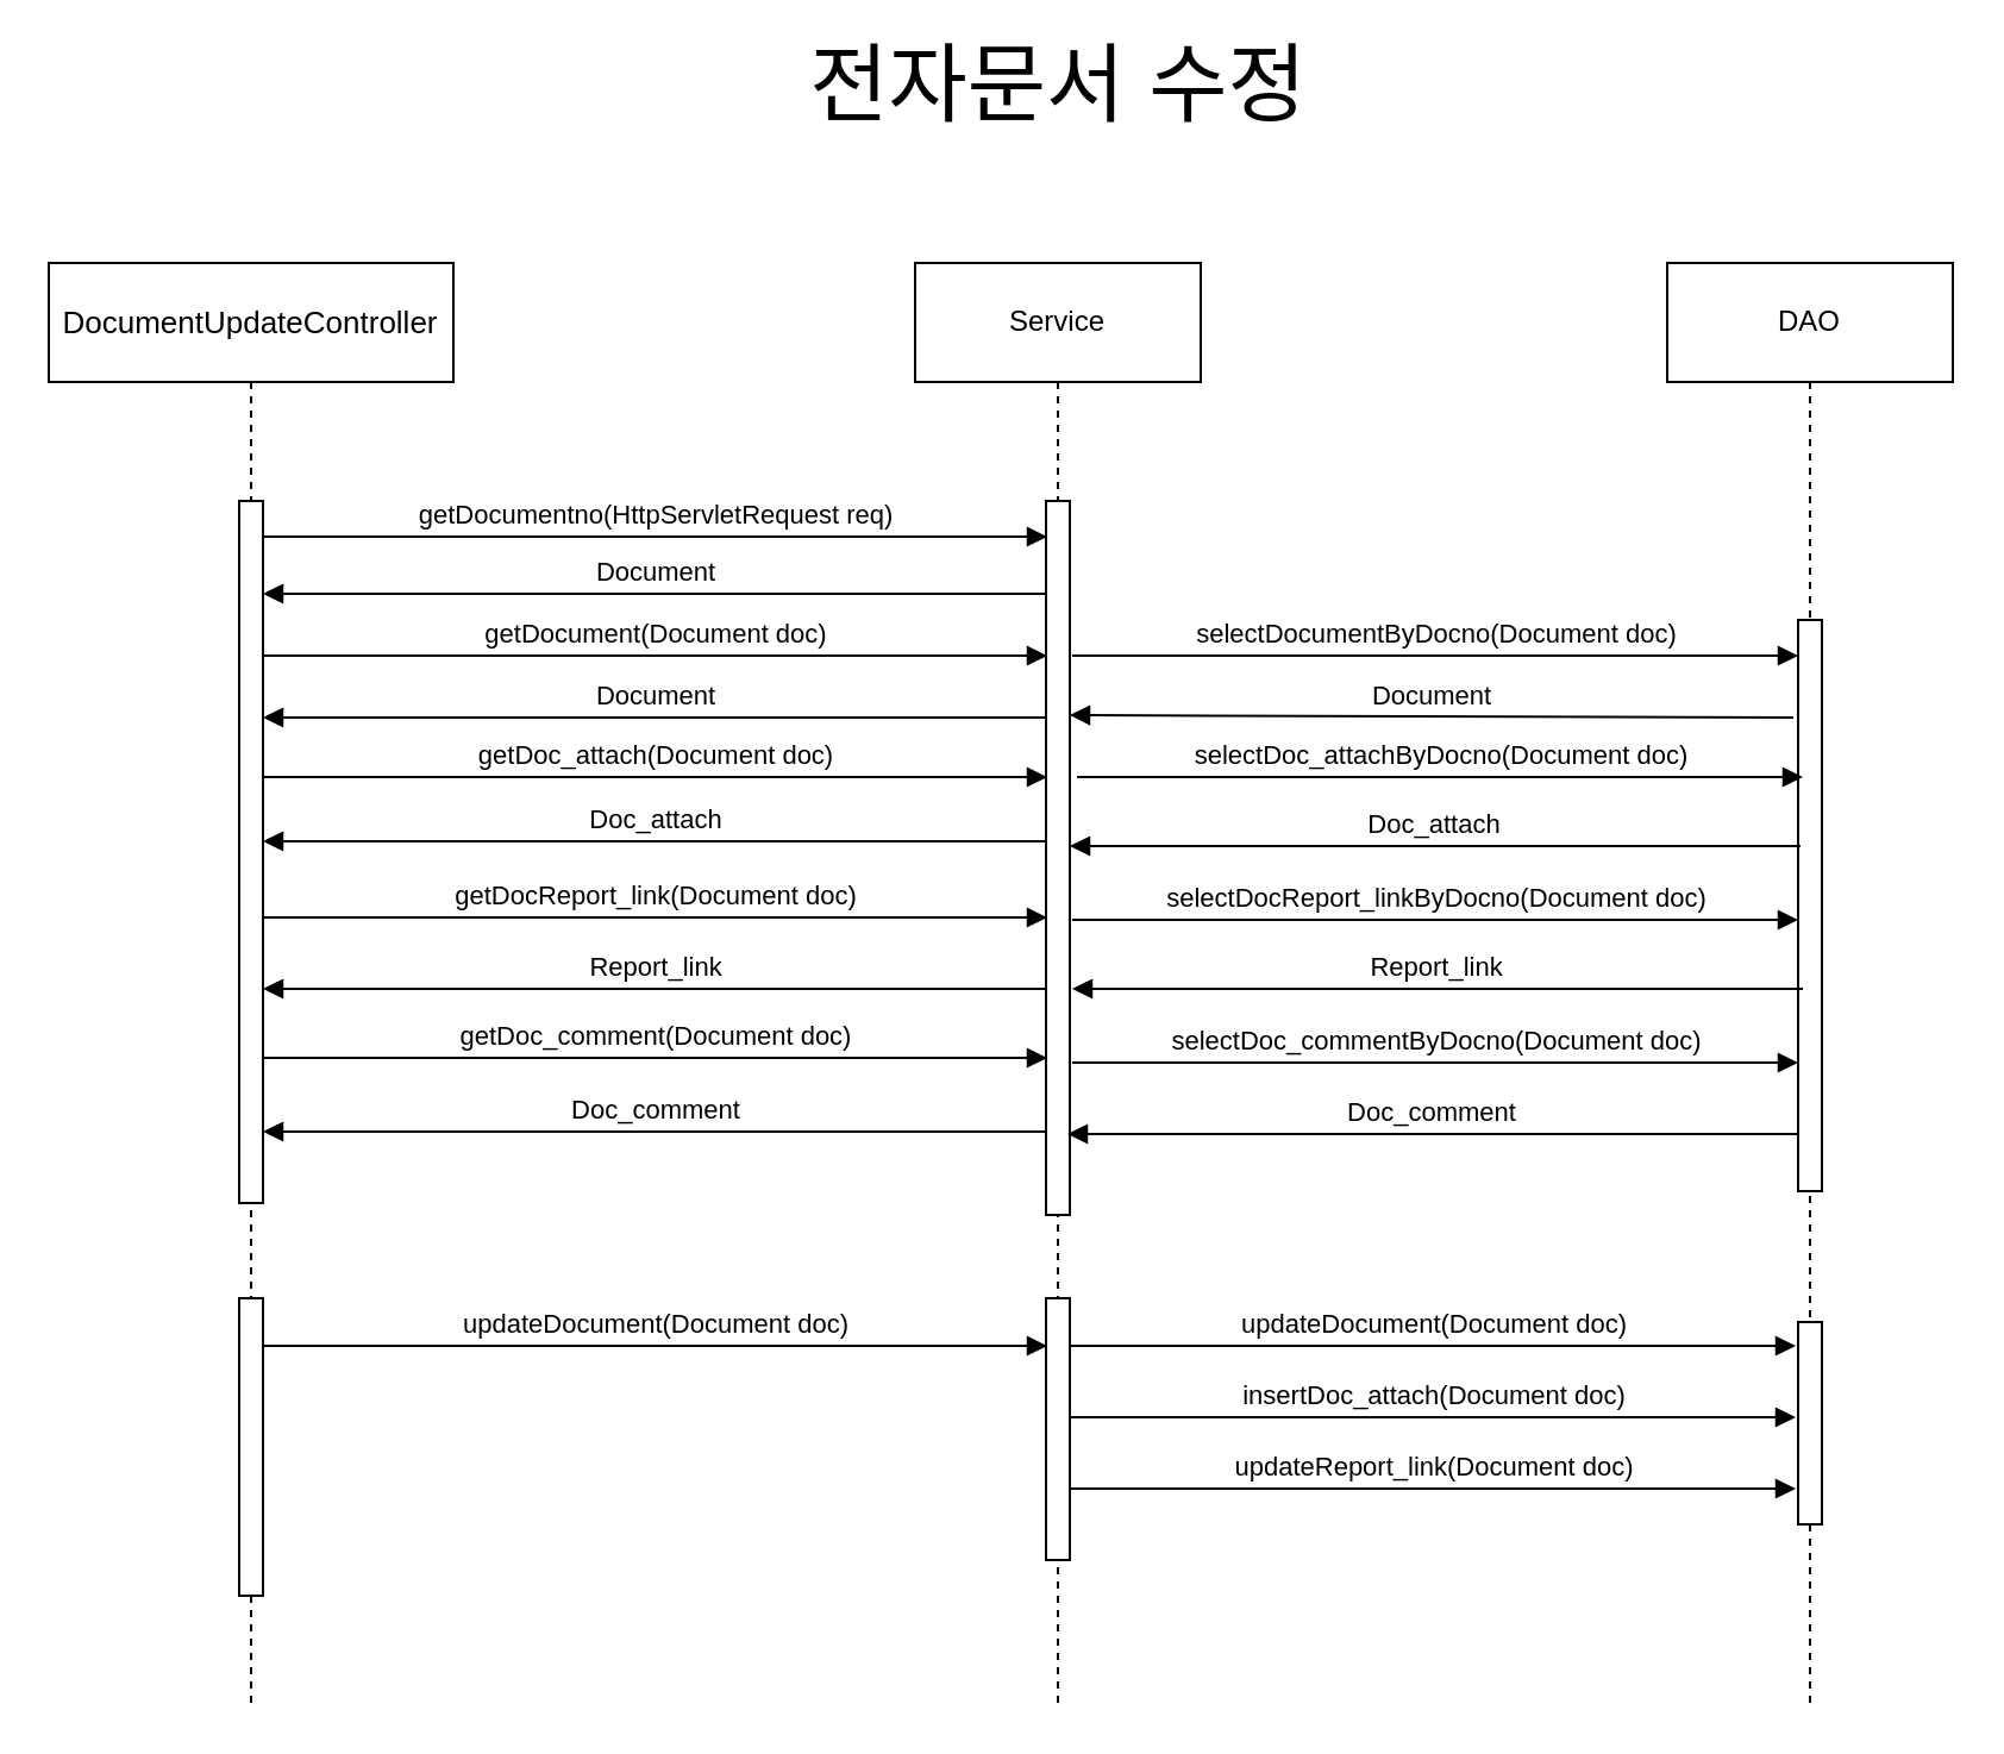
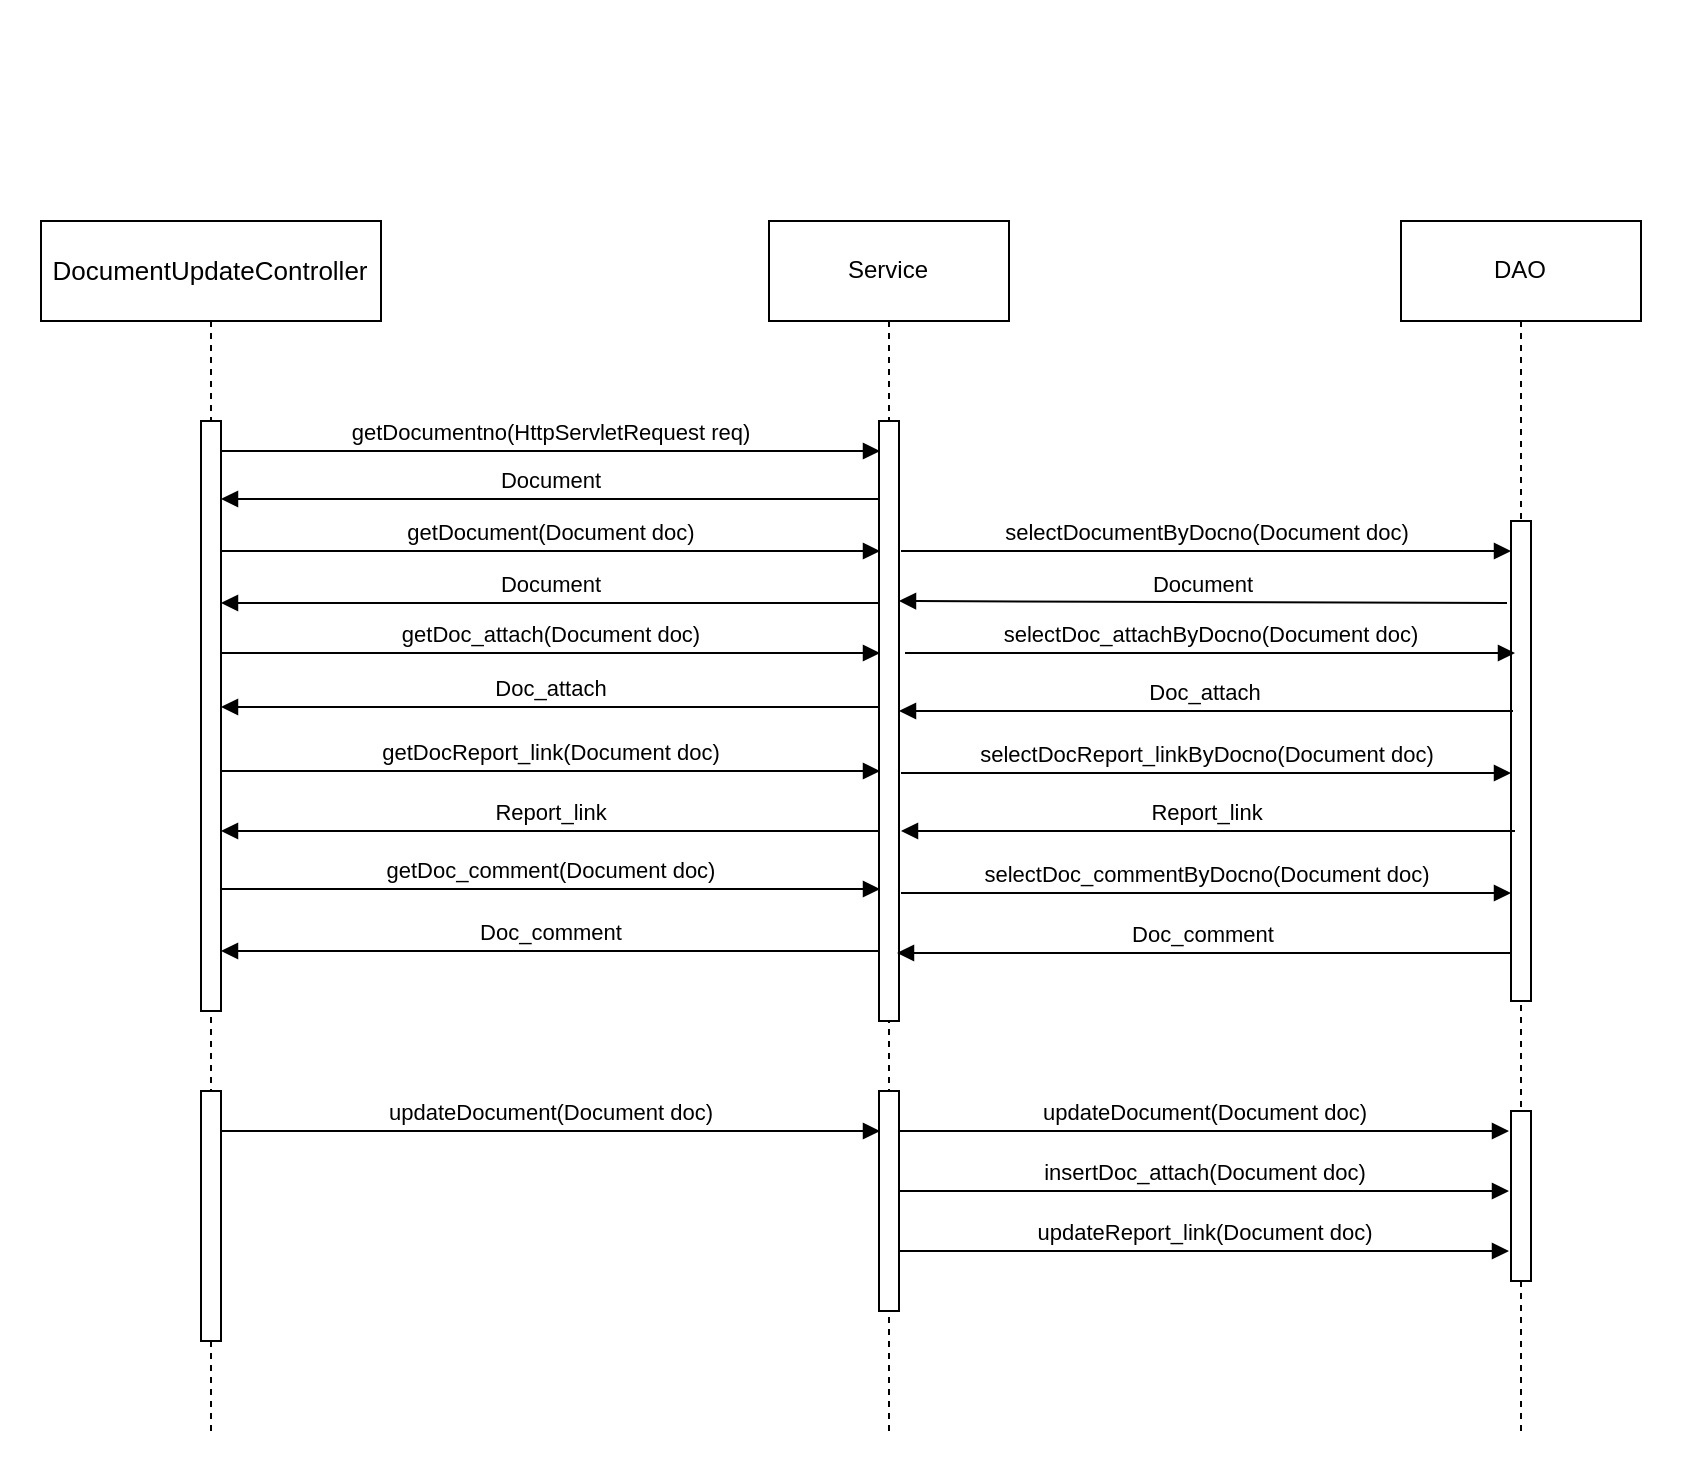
  <mxCell id="0" />
  <mxCell id="1" parent="0" />
- <mxCell id="2" value="&lt;font style=&quot;font-size: 36px&quot;&gt;전자문서 수정&lt;/font&gt;" style="text;html=1;resizable=0;autosize=1;align=center;verticalAlign=middle;points=[];fillColor=none;strokeColor=none;rounded=0;" vertex="1" parent="1"><mxGeometry x="324" y="20" width="240" height="30" as="geometry" /></mxCell>
  <mxCell id="3" value="&lt;span style=&quot;font-family: &amp;#34;arial&amp;#34; ; font-size: 13px ; text-align: left ; background-color: rgb(255 , 255 , 255)&quot;&gt;DocumentUpdateController&lt;/span&gt;" style="shape=umlLifeline;perimeter=lifelinePerimeter;whiteSpace=wrap;html=1;container=1;collapsible=0;recursiveResize=0;outlineConnect=0;size=50;" vertex="1" parent="1"><mxGeometry x="20" y="110" width="170" height="605" as="geometry" /></mxCell>
  <mxCell id="4" value="" style="html=1;points=[];perimeter=orthogonalPerimeter;" vertex="1" parent="3"><mxGeometry x="80" y="435" width="10" height="125" as="geometry" /></mxCell>
  <mxCell id="5" value="Service" style="shape=umlLifeline;perimeter=lifelinePerimeter;whiteSpace=wrap;html=1;container=1;collapsible=0;recursiveResize=0;outlineConnect=0;size=50;" vertex="1" parent="1"><mxGeometry x="384" y="110" width="120" height="605" as="geometry" /></mxCell>
  <mxCell id="6" value="" style="html=1;points=[];perimeter=orthogonalPerimeter;" vertex="1" parent="5"><mxGeometry x="55" y="100" width="10" height="300" as="geometry" /></mxCell>
  <mxCell id="7" value="DAO" style="shape=umlLifeline;perimeter=lifelinePerimeter;whiteSpace=wrap;html=1;container=1;collapsible=0;recursiveResize=0;outlineConnect=0;size=50;" vertex="1" parent="1"><mxGeometry x="700" y="110" width="120" height="605" as="geometry" /></mxCell>
  <mxCell id="8" value="" style="html=1;points=[];perimeter=orthogonalPerimeter;" vertex="1" parent="7"><mxGeometry x="55" y="150" width="10" height="240" as="geometry" /></mxCell>
  <mxCell id="9" value="" style="html=1;points=[];perimeter=orthogonalPerimeter;" vertex="1" parent="7"><mxGeometry x="55" y="445" width="10" height="85" as="geometry" /></mxCell>
  <mxCell id="10" value="getDocumentno(HttpServletRequest req)" style="html=1;verticalAlign=bottom;endArrow=block;" edge="1" parent="1" source="11"><mxGeometry width="80" relative="1" as="geometry"><mxPoint x="119.667" y="225" as="sourcePoint" /><mxPoint x="439.5" y="225" as="targetPoint" /></mxGeometry></mxCell>
  <mxCell id="11" value="" style="html=1;points=[];perimeter=orthogonalPerimeter;" vertex="1" parent="1"><mxGeometry x="100" y="210" width="10" height="295" as="geometry" /></mxCell>
  <mxCell id="12" value="selectDocumentByDocno(Document doc)" style="html=1;verticalAlign=bottom;endArrow=block;" edge="1" parent="1"><mxGeometry width="80" relative="1" as="geometry"><mxPoint x="450" y="275" as="sourcePoint" /><mxPoint x="755" y="275" as="targetPoint" /><Array as="points"><mxPoint x="700" y="275" /></Array></mxGeometry></mxCell>
  <mxCell id="13" value="getDocument(Document doc)" style="html=1;verticalAlign=bottom;endArrow=block;" edge="1" parent="1"><mxGeometry width="80" relative="1" as="geometry"><mxPoint x="110" y="275" as="sourcePoint" /><mxPoint x="439.5" y="275" as="targetPoint" /></mxGeometry></mxCell>
  <mxCell id="14" value="Document" style="html=1;verticalAlign=bottom;endArrow=block;entryX=1.1;entryY=0.755;entryDx=0;entryDy=0;entryPerimeter=0;" edge="1" parent="1"><mxGeometry width="80" relative="1" as="geometry"><mxPoint x="438.5" y="301" as="sourcePoint" /><mxPoint x="110" y="301" as="targetPoint" /></mxGeometry></mxCell>
  <mxCell id="15" value="getDoc_attach(Document doc)" style="html=1;verticalAlign=bottom;endArrow=block;" edge="1" parent="1"><mxGeometry width="80" relative="1" as="geometry"><mxPoint x="110" y="326" as="sourcePoint" /><mxPoint x="439.5" y="326" as="targetPoint" /></mxGeometry></mxCell>
  <mxCell id="16" value="Doc_attach" style="html=1;verticalAlign=bottom;endArrow=block;entryX=1.1;entryY=0.755;entryDx=0;entryDy=0;entryPerimeter=0;" edge="1" parent="1"><mxGeometry width="80" relative="1" as="geometry"><mxPoint x="438.5" y="353" as="sourcePoint" /><mxPoint x="110" y="353" as="targetPoint" /></mxGeometry></mxCell>
  <mxCell id="17" value="selectDoc_attachByDocno(Document doc)" style="html=1;verticalAlign=bottom;endArrow=block;" edge="1" parent="1"><mxGeometry width="80" relative="1" as="geometry"><mxPoint x="452" y="326" as="sourcePoint" /><mxPoint x="757" y="326" as="targetPoint" /><Array as="points"><mxPoint x="702" y="326" /></Array></mxGeometry></mxCell>
  <mxCell id="18" value="Doc_attach" style="html=1;verticalAlign=bottom;endArrow=block;exitX=0.2;exitY=0.65;exitDx=0;exitDy=0;exitPerimeter=0;" edge="1" parent="1"><mxGeometry width="80" relative="1" as="geometry"><mxPoint x="756" y="355" as="sourcePoint" /><mxPoint x="449" y="355" as="targetPoint" /></mxGeometry></mxCell>
  <mxCell id="19" value="getDocReport_link(Document doc)" style="html=1;verticalAlign=bottom;endArrow=block;" edge="1" parent="1"><mxGeometry width="80" relative="1" as="geometry"><mxPoint x="110" y="385" as="sourcePoint" /><mxPoint x="439.5" y="385" as="targetPoint" /></mxGeometry></mxCell>
  <mxCell id="20" value="selectDocReport_linkByDocno(Document doc)" style="html=1;verticalAlign=bottom;endArrow=block;" edge="1" parent="1"><mxGeometry width="80" relative="1" as="geometry"><mxPoint x="450" y="386" as="sourcePoint" /><mxPoint x="755" y="386" as="targetPoint" /><Array as="points"><mxPoint x="700" y="386" /></Array></mxGeometry></mxCell>
  <mxCell id="21" value="Report_link" style="html=1;verticalAlign=bottom;endArrow=block;exitX=0.2;exitY=0.65;exitDx=0;exitDy=0;exitPerimeter=0;" edge="1" parent="1"><mxGeometry width="80" relative="1" as="geometry"><mxPoint x="757" y="415" as="sourcePoint" /><mxPoint x="450" y="415" as="targetPoint" /></mxGeometry></mxCell>
  <mxCell id="22" value="Report_link" style="html=1;verticalAlign=bottom;endArrow=block;entryX=1.1;entryY=0.755;entryDx=0;entryDy=0;entryPerimeter=0;" edge="1" parent="1"><mxGeometry width="80" relative="1" as="geometry"><mxPoint x="438.5" y="415" as="sourcePoint" /><mxPoint x="110" y="415" as="targetPoint" /></mxGeometry></mxCell>
  <mxCell id="23" value="getDoc_comment(Document doc)" style="html=1;verticalAlign=bottom;endArrow=block;" edge="1" parent="1"><mxGeometry width="80" relative="1" as="geometry"><mxPoint x="110" y="444" as="sourcePoint" /><mxPoint x="439.5" y="444" as="targetPoint" /></mxGeometry></mxCell>
  <mxCell id="24" value="Doc_comment" style="html=1;verticalAlign=bottom;endArrow=block;entryX=1.1;entryY=0.755;entryDx=0;entryDy=0;entryPerimeter=0;" edge="1" parent="1"><mxGeometry width="80" relative="1" as="geometry"><mxPoint x="438.5" y="475" as="sourcePoint" /><mxPoint x="110" y="475" as="targetPoint" /></mxGeometry></mxCell>
  <mxCell id="25" value="selectDoc_commentByDocno(Document doc)" style="html=1;verticalAlign=bottom;endArrow=block;" edge="1" parent="1"><mxGeometry width="80" relative="1" as="geometry"><mxPoint x="450" y="446" as="sourcePoint" /><mxPoint x="755" y="446" as="targetPoint" /><Array as="points"><mxPoint x="700" y="446" /></Array></mxGeometry></mxCell>
  <mxCell id="26" value="Doc_comment" style="html=1;verticalAlign=bottom;endArrow=block;exitX=0.2;exitY=0.65;exitDx=0;exitDy=0;exitPerimeter=0;" edge="1" parent="1"><mxGeometry width="80" relative="1" as="geometry"><mxPoint x="755" y="476" as="sourcePoint" /><mxPoint x="448" y="476" as="targetPoint" /></mxGeometry></mxCell>
  <mxCell id="27" value="Document" style="html=1;verticalAlign=bottom;endArrow=block;entryX=1;entryY=0.336;entryDx=0;entryDy=0;entryPerimeter=0;exitX=-0.2;exitY=0.168;exitDx=0;exitDy=0;exitPerimeter=0;" edge="1" parent="1"><mxGeometry width="80" relative="1" as="geometry"><mxPoint x="753" y="301.04" as="sourcePoint" /><mxPoint x="449" y="300" as="targetPoint" /></mxGeometry></mxCell>
  <mxCell id="28" value="Document" style="html=1;verticalAlign=bottom;endArrow=block;entryX=1.1;entryY=0.755;entryDx=0;entryDy=0;entryPerimeter=0;" edge="1" parent="1"><mxGeometry width="80" relative="1" as="geometry"><mxPoint x="438.5" y="249" as="sourcePoint" /><mxPoint x="110" y="249" as="targetPoint" /></mxGeometry></mxCell>
  <mxCell id="29" value="" style="html=1;points=[];perimeter=orthogonalPerimeter;" vertex="1" parent="1"><mxGeometry x="439" y="545" width="10" height="110" as="geometry" /></mxCell>
  <mxCell id="30" value="updateDocument(Document doc)" style="html=1;verticalAlign=bottom;endArrow=block;" edge="1" parent="1"><mxGeometry width="80" relative="1" as="geometry"><mxPoint x="110" y="565" as="sourcePoint" /><mxPoint x="439.5" y="565" as="targetPoint" /></mxGeometry></mxCell>
  <mxCell id="31" value="updateDocument(Document doc)" style="html=1;verticalAlign=bottom;endArrow=block;" edge="1" parent="1"><mxGeometry width="80" relative="1" as="geometry"><mxPoint x="449" y="565" as="sourcePoint" /><mxPoint x="754" y="565" as="targetPoint" /><Array as="points"><mxPoint x="699" y="565" /></Array></mxGeometry></mxCell>
  <mxCell id="32" value="insertDoc_attach(Document doc)" style="html=1;verticalAlign=bottom;endArrow=block;" edge="1" parent="1"><mxGeometry width="80" relative="1" as="geometry"><mxPoint x="449" y="595" as="sourcePoint" /><mxPoint x="754" y="595" as="targetPoint" /><Array as="points"><mxPoint x="699" y="595" /></Array></mxGeometry></mxCell>
  <mxCell id="33" value="updateReport_link(Document doc)" style="html=1;verticalAlign=bottom;endArrow=block;" edge="1" parent="1"><mxGeometry width="80" relative="1" as="geometry"><mxPoint x="449" y="625" as="sourcePoint" /><mxPoint x="754" y="625" as="targetPoint" /><Array as="points"><mxPoint x="699" y="625" /></Array></mxGeometry></mxCell>
